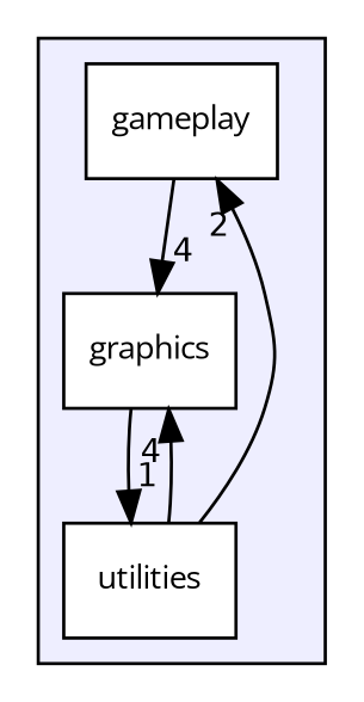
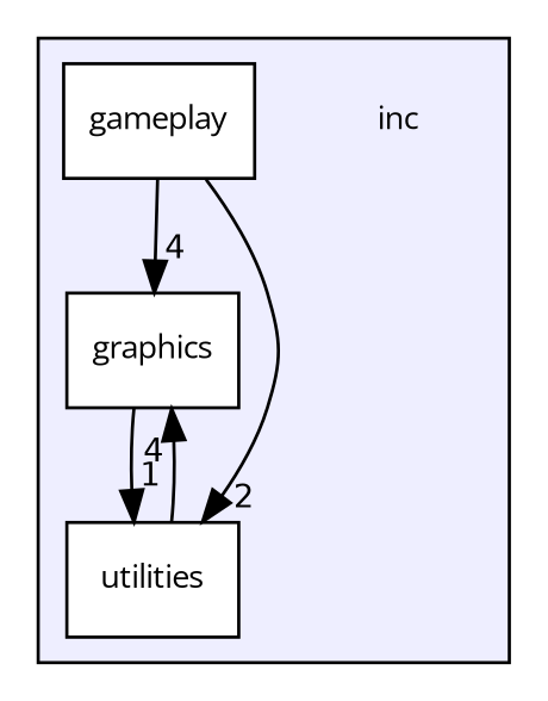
  digraph {
    compound=true
    fontname="Open Sans"
    node [fontname="Open Sans" fontsize=10 shape=box color=black fillcolor=white style=filled]
    edge [headlabel=4 labeldistance=1.5 labelfontname=Helvetica labelfontsize=10 fontname="Open Sans"]
+   n1 [label=inc shape=plaintext color="" fillcolor="" style=""]
    n2 [label=gameplay]
    n3 [label=graphics]
    n4 [label=utilities]
    subgraph cluster_1 {
      bgcolor="#eeeeff"
      pencolor=black
+     n1
      n2
      n3
      n4
    }
    n2 -> n3
-   n4 -> n2 [headlabel=2]
+   n2 -> n4 [headlabel=2]
    n3 -> n4 [headlabel=1]
    n4 -> n3
  }
